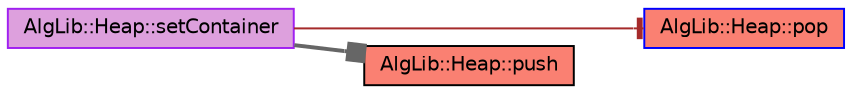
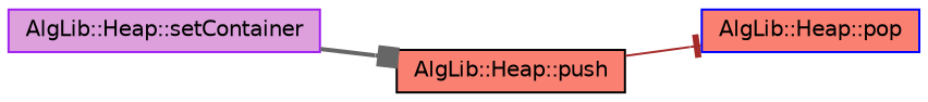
  digraph {
    rankdir=LR
    node [fillcolor=salmon fontname=Helvetica fontsize=10 shape=record style=filled]
    edge [fontname=Helvetica fontsize=10 labelfontname=Helvetica labelfontsize=10]
    n1 [color=purple fillcolor=plum fontcolor=black height=0.2 label="AlgLib::Heap::setContainer" width=0.4]
    n2 [color=blue height=0.2 label="AlgLib::Heap::pop" width=0.4]
    n3 [color=black height=0.2 label="AlgLib::Heap::push" width=0.4]
-   n1 -> n2 [arrowhead=tee color=brown style=solid]
+   n3 -> n2 [arrowhead=tee color=brown style=solid]
    n1 -> n3 [arrowhead=box color=gray40 style=bold]
  }
